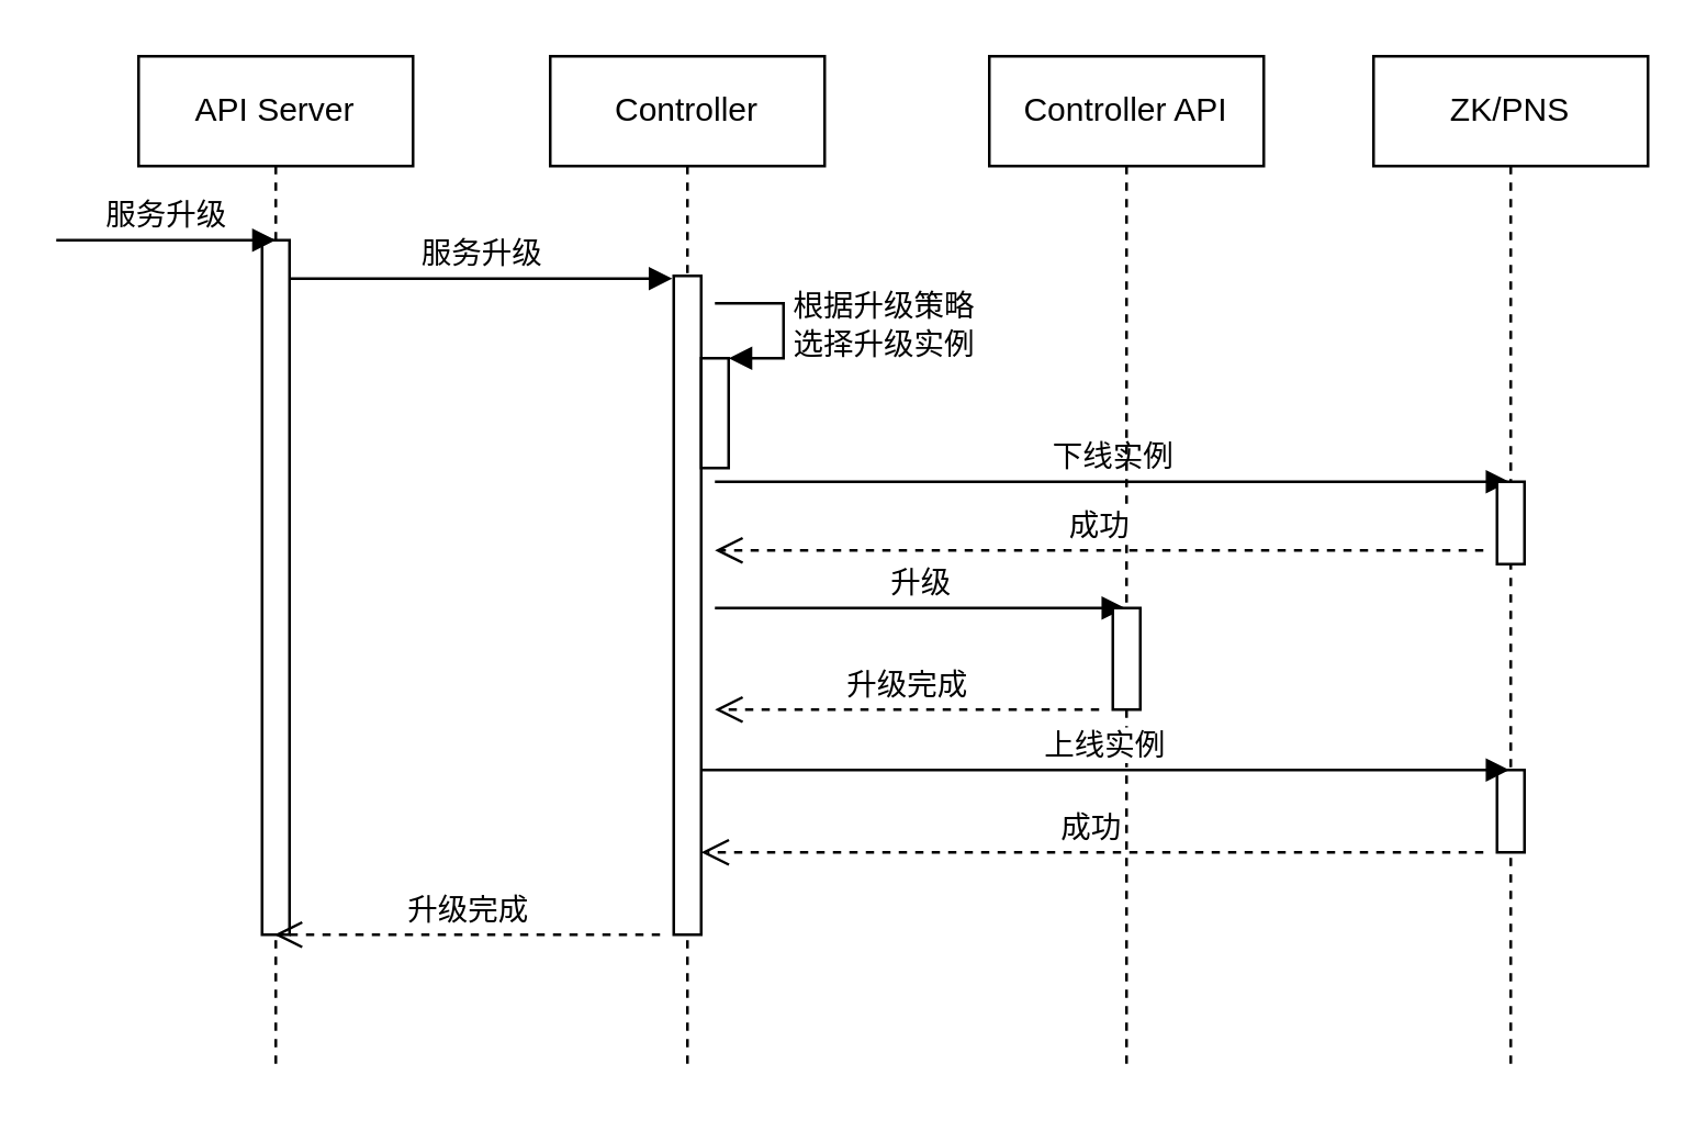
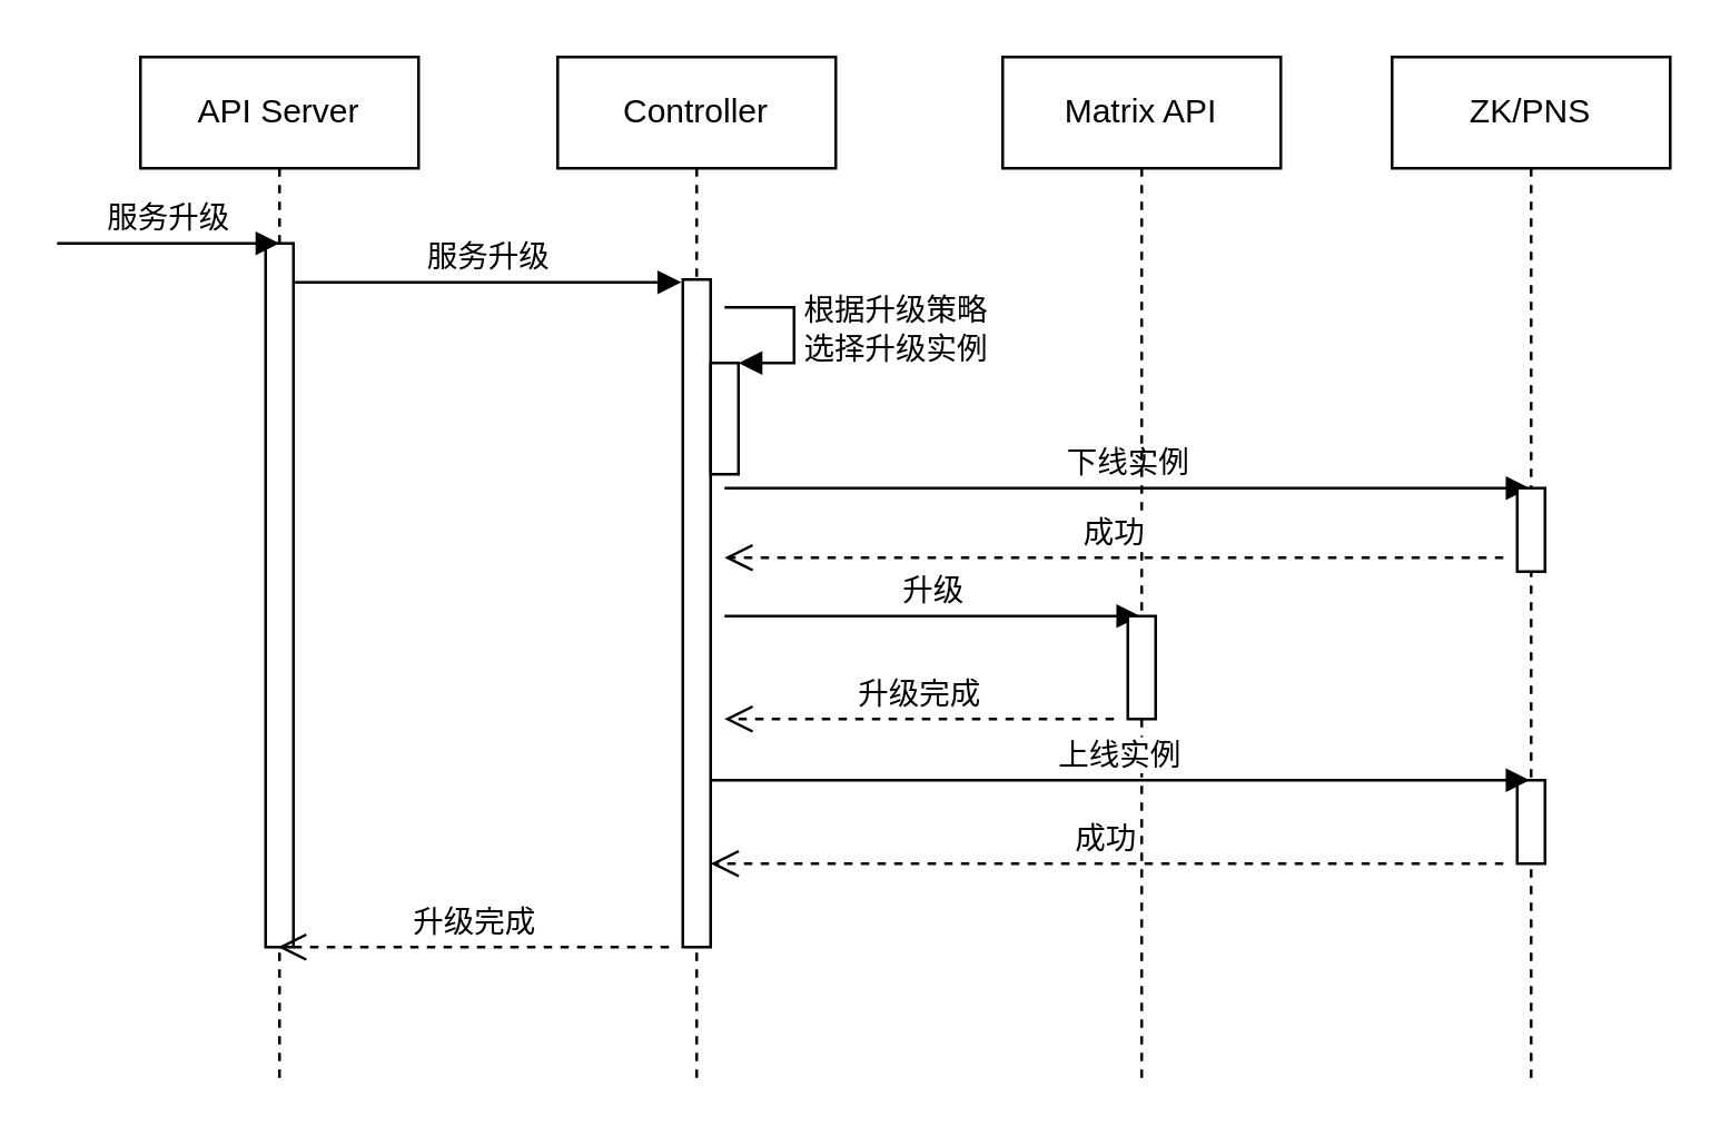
  <mxCell id="0" />
  <mxCell id="1" parent="0" />
  <mxCell id="2" value="API Server" style="shape=umlLifeline;perimeter=lifelinePerimeter;whiteSpace=wrap;html=1;container=1;collapsible=0;recursiveResize=0;outlineConnect=0;" vertex="1" parent="1"><mxGeometry x="50" y="20" width="100" height="370" as="geometry" /></mxCell>
  <mxCell id="3" value="" style="html=1;points=[];perimeter=orthogonalPerimeter;" vertex="1" parent="2"><mxGeometry x="45" y="67" width="10" height="253" as="geometry" /></mxCell>
  <mxCell id="4" value="服务升级" style="html=1;verticalAlign=bottom;endArrow=block;" edge="1" parent="2"><mxGeometry width="80" relative="1" as="geometry"><mxPoint x="55" y="81" as="sourcePoint" /><mxPoint x="194.5" y="81" as="targetPoint" /></mxGeometry></mxCell>
  <mxCell id="5" value="Controller" style="shape=umlLifeline;perimeter=lifelinePerimeter;whiteSpace=wrap;html=1;container=1;collapsible=0;recursiveResize=0;outlineConnect=0;" vertex="1" parent="1"><mxGeometry x="200" y="20" width="100" height="370" as="geometry" /></mxCell>
  <mxCell id="6" value="" style="html=1;points=[];perimeter=orthogonalPerimeter;" vertex="1" parent="5"><mxGeometry x="45" y="80" width="10" height="240" as="geometry" /></mxCell>
  <mxCell id="7" value="升级" style="html=1;verticalAlign=bottom;endArrow=block;" edge="1" parent="5"><mxGeometry width="80" relative="1" as="geometry"><mxPoint x="60" y="201" as="sourcePoint" /><mxPoint x="209.5" y="201" as="targetPoint" /></mxGeometry></mxCell>
  <mxCell id="8" value="下线实例" style="html=1;verticalAlign=bottom;endArrow=block;" edge="1" parent="5"><mxGeometry width="80" relative="1" as="geometry"><mxPoint x="60" y="155" as="sourcePoint" /><mxPoint x="349.5" y="155" as="targetPoint" /></mxGeometry></mxCell>
  <mxCell id="9" value="" style="html=1;points=[];perimeter=orthogonalPerimeter;" vertex="1" parent="5"><mxGeometry x="55" y="110" width="10" height="40" as="geometry" /></mxCell>
  <mxCell id="10" value="根据升级策略&lt;br&gt;选择升级实例" style="edgeStyle=orthogonalEdgeStyle;html=1;align=left;spacingLeft=2;endArrow=block;rounded=0;entryX=1;entryY=0;" edge="1" target="9" parent="5"><mxGeometry relative="1" as="geometry"><mxPoint x="60" y="90" as="sourcePoint" /><Array as="points"><mxPoint x="85" y="90" /></Array></mxGeometry></mxCell>
- <mxCell id="11" value="Controller API" style="shape=umlLifeline;perimeter=lifelinePerimeter;whiteSpace=wrap;html=1;container=1;collapsible=0;recursiveResize=0;outlineConnect=0;" vertex="1" parent="1"><mxGeometry x="360" y="20" width="100" height="370" as="geometry" /></mxCell>
+ <mxCell id="11" value="Matrix API" style="shape=umlLifeline;perimeter=lifelinePerimeter;whiteSpace=wrap;html=1;container=1;collapsible=0;recursiveResize=0;outlineConnect=0;" vertex="1" parent="1"><mxGeometry x="360" y="20" width="100" height="370" as="geometry" /></mxCell>
  <mxCell id="12" value="" style="html=1;points=[];perimeter=orthogonalPerimeter;" vertex="1" parent="11"><mxGeometry x="45" y="201" width="10" height="37" as="geometry" /></mxCell>
  <mxCell id="13" value="ZK/PNS" style="shape=umlLifeline;perimeter=lifelinePerimeter;whiteSpace=wrap;html=1;container=1;collapsible=0;recursiveResize=0;outlineConnect=0;" vertex="1" parent="1"><mxGeometry x="500" y="20" width="100" height="370" as="geometry" /></mxCell>
  <mxCell id="14" value="" style="html=1;points=[];perimeter=orthogonalPerimeter;" vertex="1" parent="13"><mxGeometry x="45" y="155" width="10" height="30" as="geometry" /></mxCell>
  <mxCell id="15" value="" style="html=1;points=[];perimeter=orthogonalPerimeter;" vertex="1" parent="13"><mxGeometry x="45" y="260" width="10" height="30" as="geometry" /></mxCell>
  <mxCell id="16" value="服务升级" style="html=1;verticalAlign=bottom;endArrow=block;" edge="1" parent="1"><mxGeometry width="80" relative="1" as="geometry"><mxPoint x="20" y="87" as="sourcePoint" /><mxPoint x="100" y="87" as="targetPoint" /></mxGeometry></mxCell>
  <mxCell id="17" value="升级完成" style="html=1;verticalAlign=bottom;endArrow=open;dashed=1;endSize=8;" edge="1" parent="1"><mxGeometry relative="1" as="geometry"><mxPoint x="400" y="258" as="sourcePoint" /><mxPoint x="260" y="258" as="targetPoint" /></mxGeometry></mxCell>
  <mxCell id="18" value="成功" style="html=1;verticalAlign=bottom;endArrow=open;dashed=1;endSize=8;" edge="1" parent="1"><mxGeometry relative="1" as="geometry"><mxPoint x="540" y="200" as="sourcePoint" /><mxPoint x="260" y="200" as="targetPoint" /></mxGeometry></mxCell>
  <mxCell id="19" value="上线实例" style="html=1;verticalAlign=bottom;endArrow=block;" edge="1" parent="1" target="13"><mxGeometry width="80" relative="1" as="geometry"><mxPoint x="255" y="280" as="sourcePoint" /><mxPoint x="335" y="280" as="targetPoint" /></mxGeometry></mxCell>
  <mxCell id="20" value="成功" style="html=1;verticalAlign=bottom;endArrow=open;dashed=1;endSize=8;" edge="1" parent="1" target="6"><mxGeometry relative="1" as="geometry"><mxPoint x="540" y="310" as="sourcePoint" /><mxPoint x="460" y="310" as="targetPoint" /></mxGeometry></mxCell>
  <mxCell id="21" value="升级完成" style="html=1;verticalAlign=bottom;endArrow=open;dashed=1;endSize=8;" edge="1" parent="1" target="2"><mxGeometry relative="1" as="geometry"><mxPoint x="240" y="340" as="sourcePoint" /><mxPoint x="160" y="340" as="targetPoint" /></mxGeometry></mxCell>
